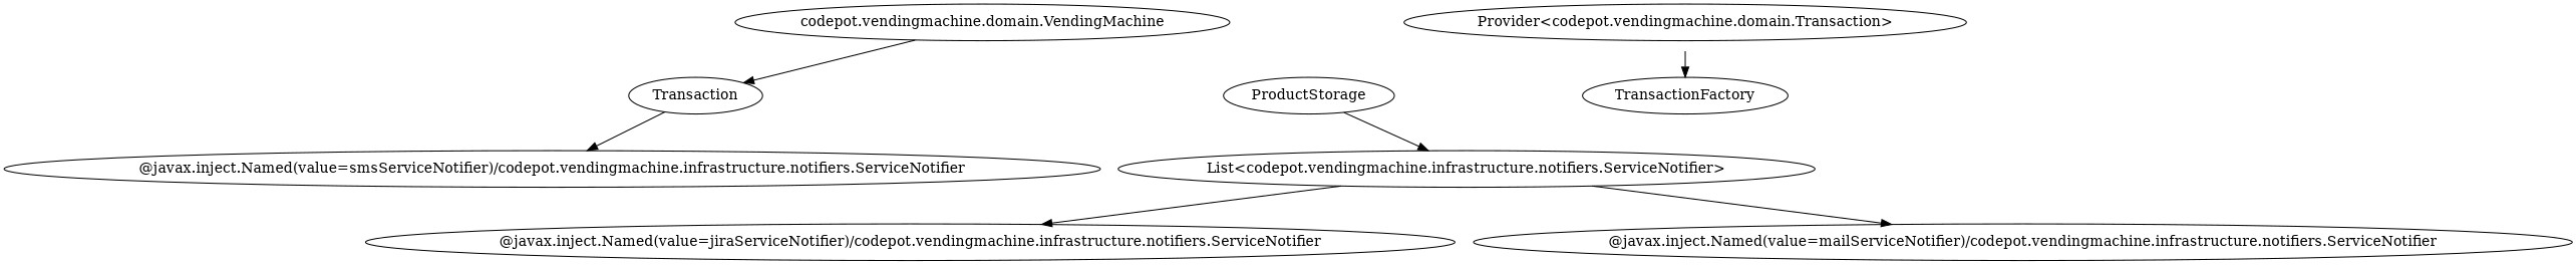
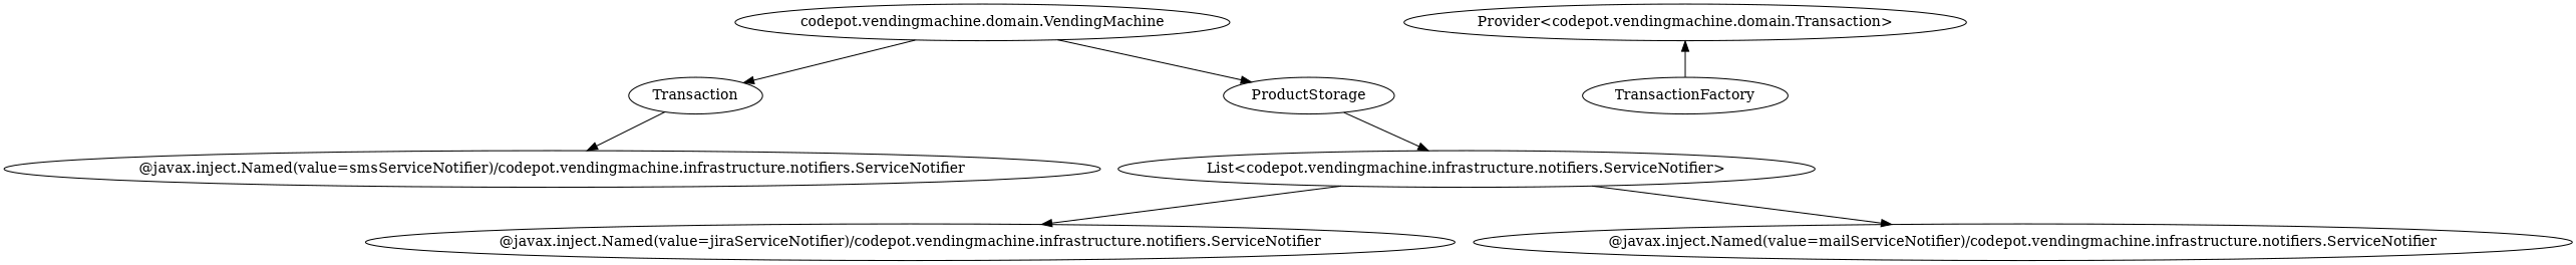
  digraph {
    concentrate=true
    n1 [label="@javax.inject.Named(value=smsServiceNotifier)/codepot.vendingmachine.infrastructure.notifiers.ServiceNotifier"]
    n2 [label=Transaction]
    n3 [label="List<codepot.vendingmachine.infrastructure.notifiers.ServiceNotifier>"]
    n4 [label="@javax.inject.Named(value=jiraServiceNotifier)/codepot.vendingmachine.infrastructure.notifiers.ServiceNotifier"]
    n5 [label="@javax.inject.Named(value=mailServiceNotifier)/codepot.vendingmachine.infrastructure.notifiers.ServiceNotifier"]
    ProductStorage
    n7 [label="Provider<codepot.vendingmachine.domain.Transaction>"]
    TransactionFactory
    n9 [label="codepot.vendingmachine.domain.VendingMachine"]
    n2 -> n1
    n3 -> n4
    n3 -> n5
    ProductStorage -> n3
-   n7 -> TransactionFactory
+   TransactionFactory -> n7
    n9 -> n2
+   n9 -> ProductStorage
  }
